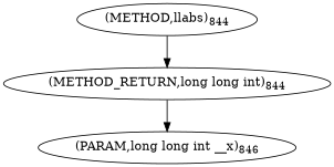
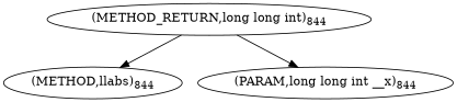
  digraph {
    n1 [label=<(METHOD,llabs)<SUB>844</SUB>>]
    n2 [label=<(METHOD_RETURN,long long int)<SUB>844</SUB>>]
-   n3 [label=<(PARAM,long long int __x)<SUB>846</SUB>>]
-   n1 -> n2
+   n3 [label=<(PARAM,long long int __x)<SUB>844</SUB>>]
+   n2 -> n1
    n2 -> n3
  }
